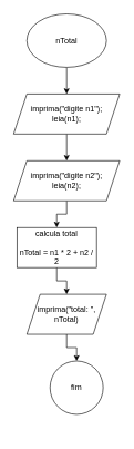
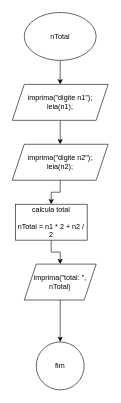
  <mxCell id="0" />
  <mxCell id="1" parent="0" />
  <mxCell id="2" value="" style="edgeStyle=orthogonalEdgeStyle;rounded=0;orthogonalLoop=1;jettySize=auto;html=1;" edge="1" parent="1" source="3" target="5"><mxGeometry relative="1" as="geometry" /></mxCell>
  <mxCell id="3" value="nTotal" style="ellipse;whiteSpace=wrap;html=1;" vertex="1" parent="1"><mxGeometry x="40" y="20" width="120" height="80" as="geometry" /></mxCell>
  <mxCell id="4" value="" style="edgeStyle=orthogonalEdgeStyle;rounded=0;orthogonalLoop=1;jettySize=auto;html=1;" edge="1" parent="1" source="5" target="7"><mxGeometry relative="1" as="geometry" /></mxCell>
  <mxCell id="5" value="imprima(&quot;digite n1&quot;);&lt;div&gt;leia(n1);&lt;/div&gt;" style="shape=parallelogram;perimeter=parallelogramPerimeter;whiteSpace=wrap;html=1;fixedSize=1;" vertex="1" parent="1"><mxGeometry x="20" y="140" width="160" height="60" as="geometry" /></mxCell>
  <mxCell id="6" value="" style="edgeStyle=orthogonalEdgeStyle;rounded=0;orthogonalLoop=1;jettySize=auto;html=1;" edge="1" parent="1" source="7" target="9"><mxGeometry relative="1" as="geometry" /></mxCell>
  <mxCell id="7" value="imprima(&quot;digite n2&quot;);&lt;div&gt;leia(n2);&lt;/div&gt;" style="shape=parallelogram;perimeter=parallelogramPerimeter;whiteSpace=wrap;html=1;fixedSize=1;" vertex="1" parent="1"><mxGeometry x="20" y="240" width="160" height="60" as="geometry" /></mxCell>
  <mxCell id="8" value="" style="edgeStyle=orthogonalEdgeStyle;rounded=0;orthogonalLoop=1;jettySize=auto;html=1;" edge="1" parent="1" source="9" target="11"><mxGeometry relative="1" as="geometry" /></mxCell>
  <mxCell id="9" value="calcula total&lt;div&gt;&lt;br&gt;&lt;/div&gt;&lt;div&gt;nTotal = n1 * 2 + n2 / 2&lt;/div&gt;" style="whiteSpace=wrap;html=1;" vertex="1" parent="1"><mxGeometry x="25" y="340" width="120" height="60" as="geometry" /></mxCell>
  <mxCell id="10" value="" style="edgeStyle=orthogonalEdgeStyle;rounded=0;orthogonalLoop=1;jettySize=auto;html=1;" edge="1" parent="1" source="11" target="12"><mxGeometry relative="1" as="geometry" /></mxCell>
  <mxCell id="11" value="imprima(&quot;total: &quot;, nTotal)" style="shape=parallelogram;perimeter=parallelogramPerimeter;whiteSpace=wrap;html=1;fixedSize=1;" vertex="1" parent="1"><mxGeometry x="40" y="440" width="120" height="60" as="geometry" /></mxCell>
- <mxCell id="12" value="fim" style="ellipse;whiteSpace=wrap;html=1;" vertex="1" parent="1"><mxGeometry x="75" y="540" width="80" height="80" as="geometry" /></mxCell>
+ <mxCell id="12" value="fim" style="ellipse;whiteSpace=wrap;html=1;" vertex="1" parent="1"><mxGeometry x="60" y="570" width="80" height="80" as="geometry" /></mxCell>
